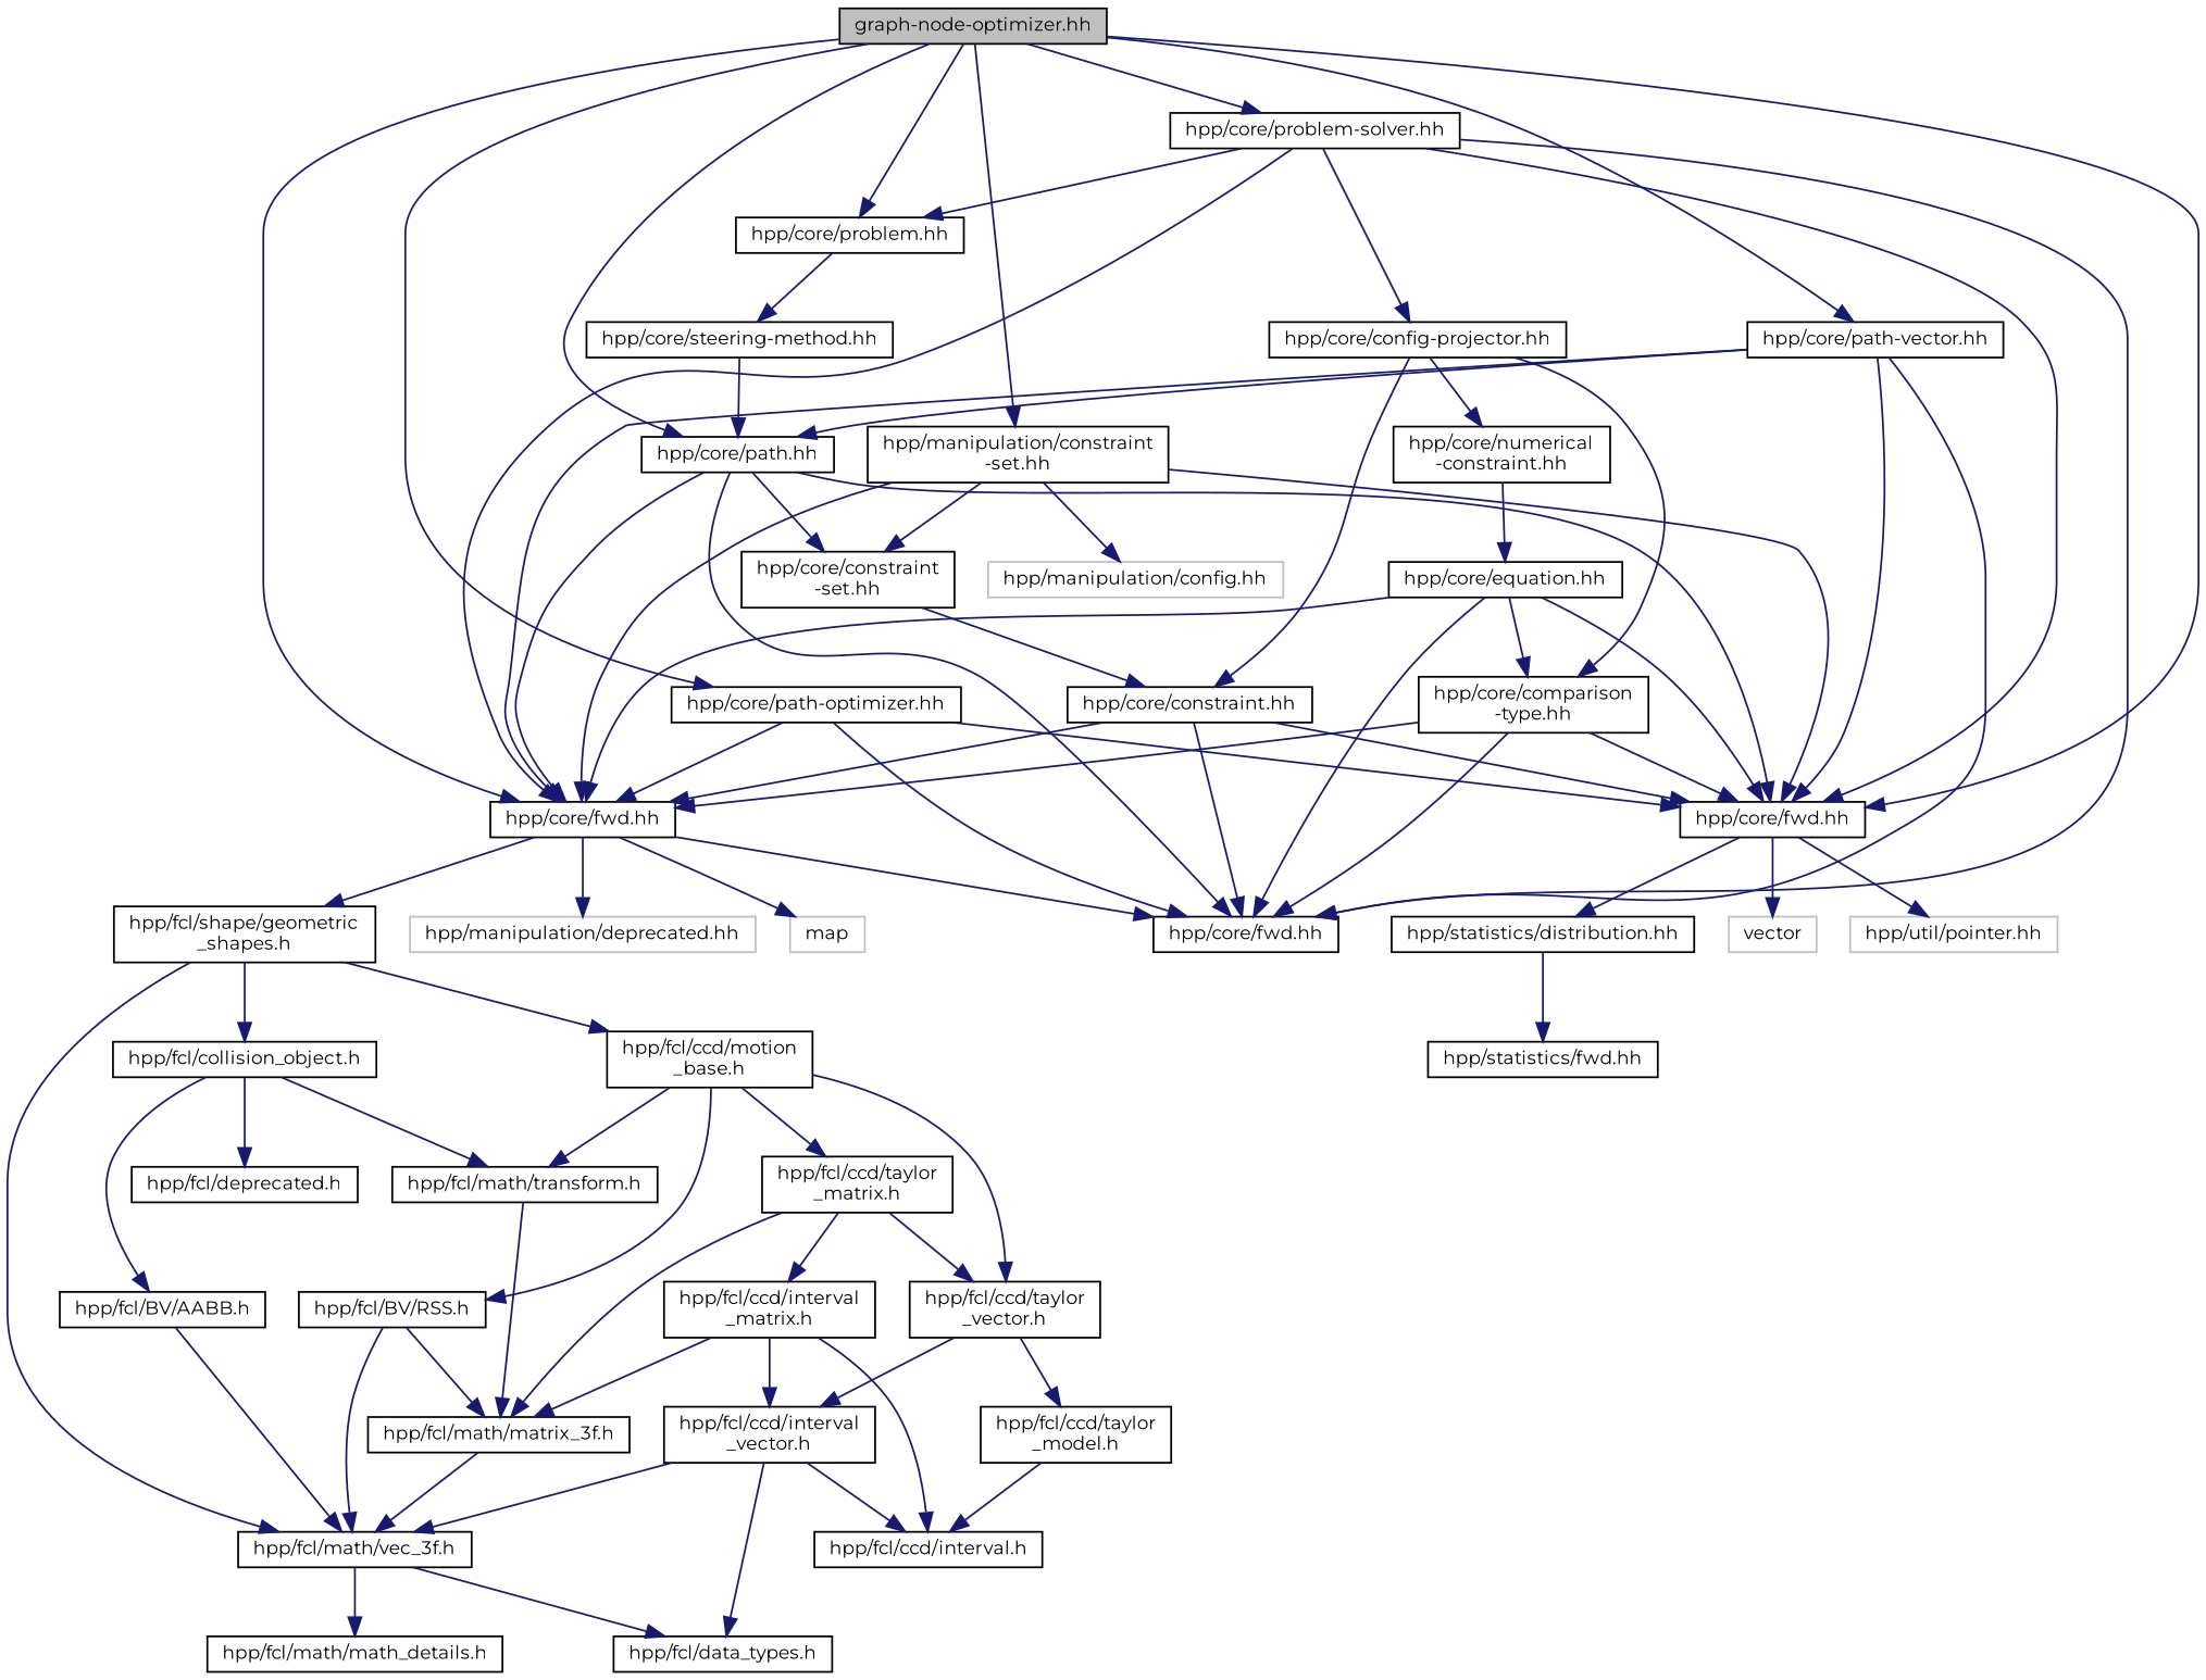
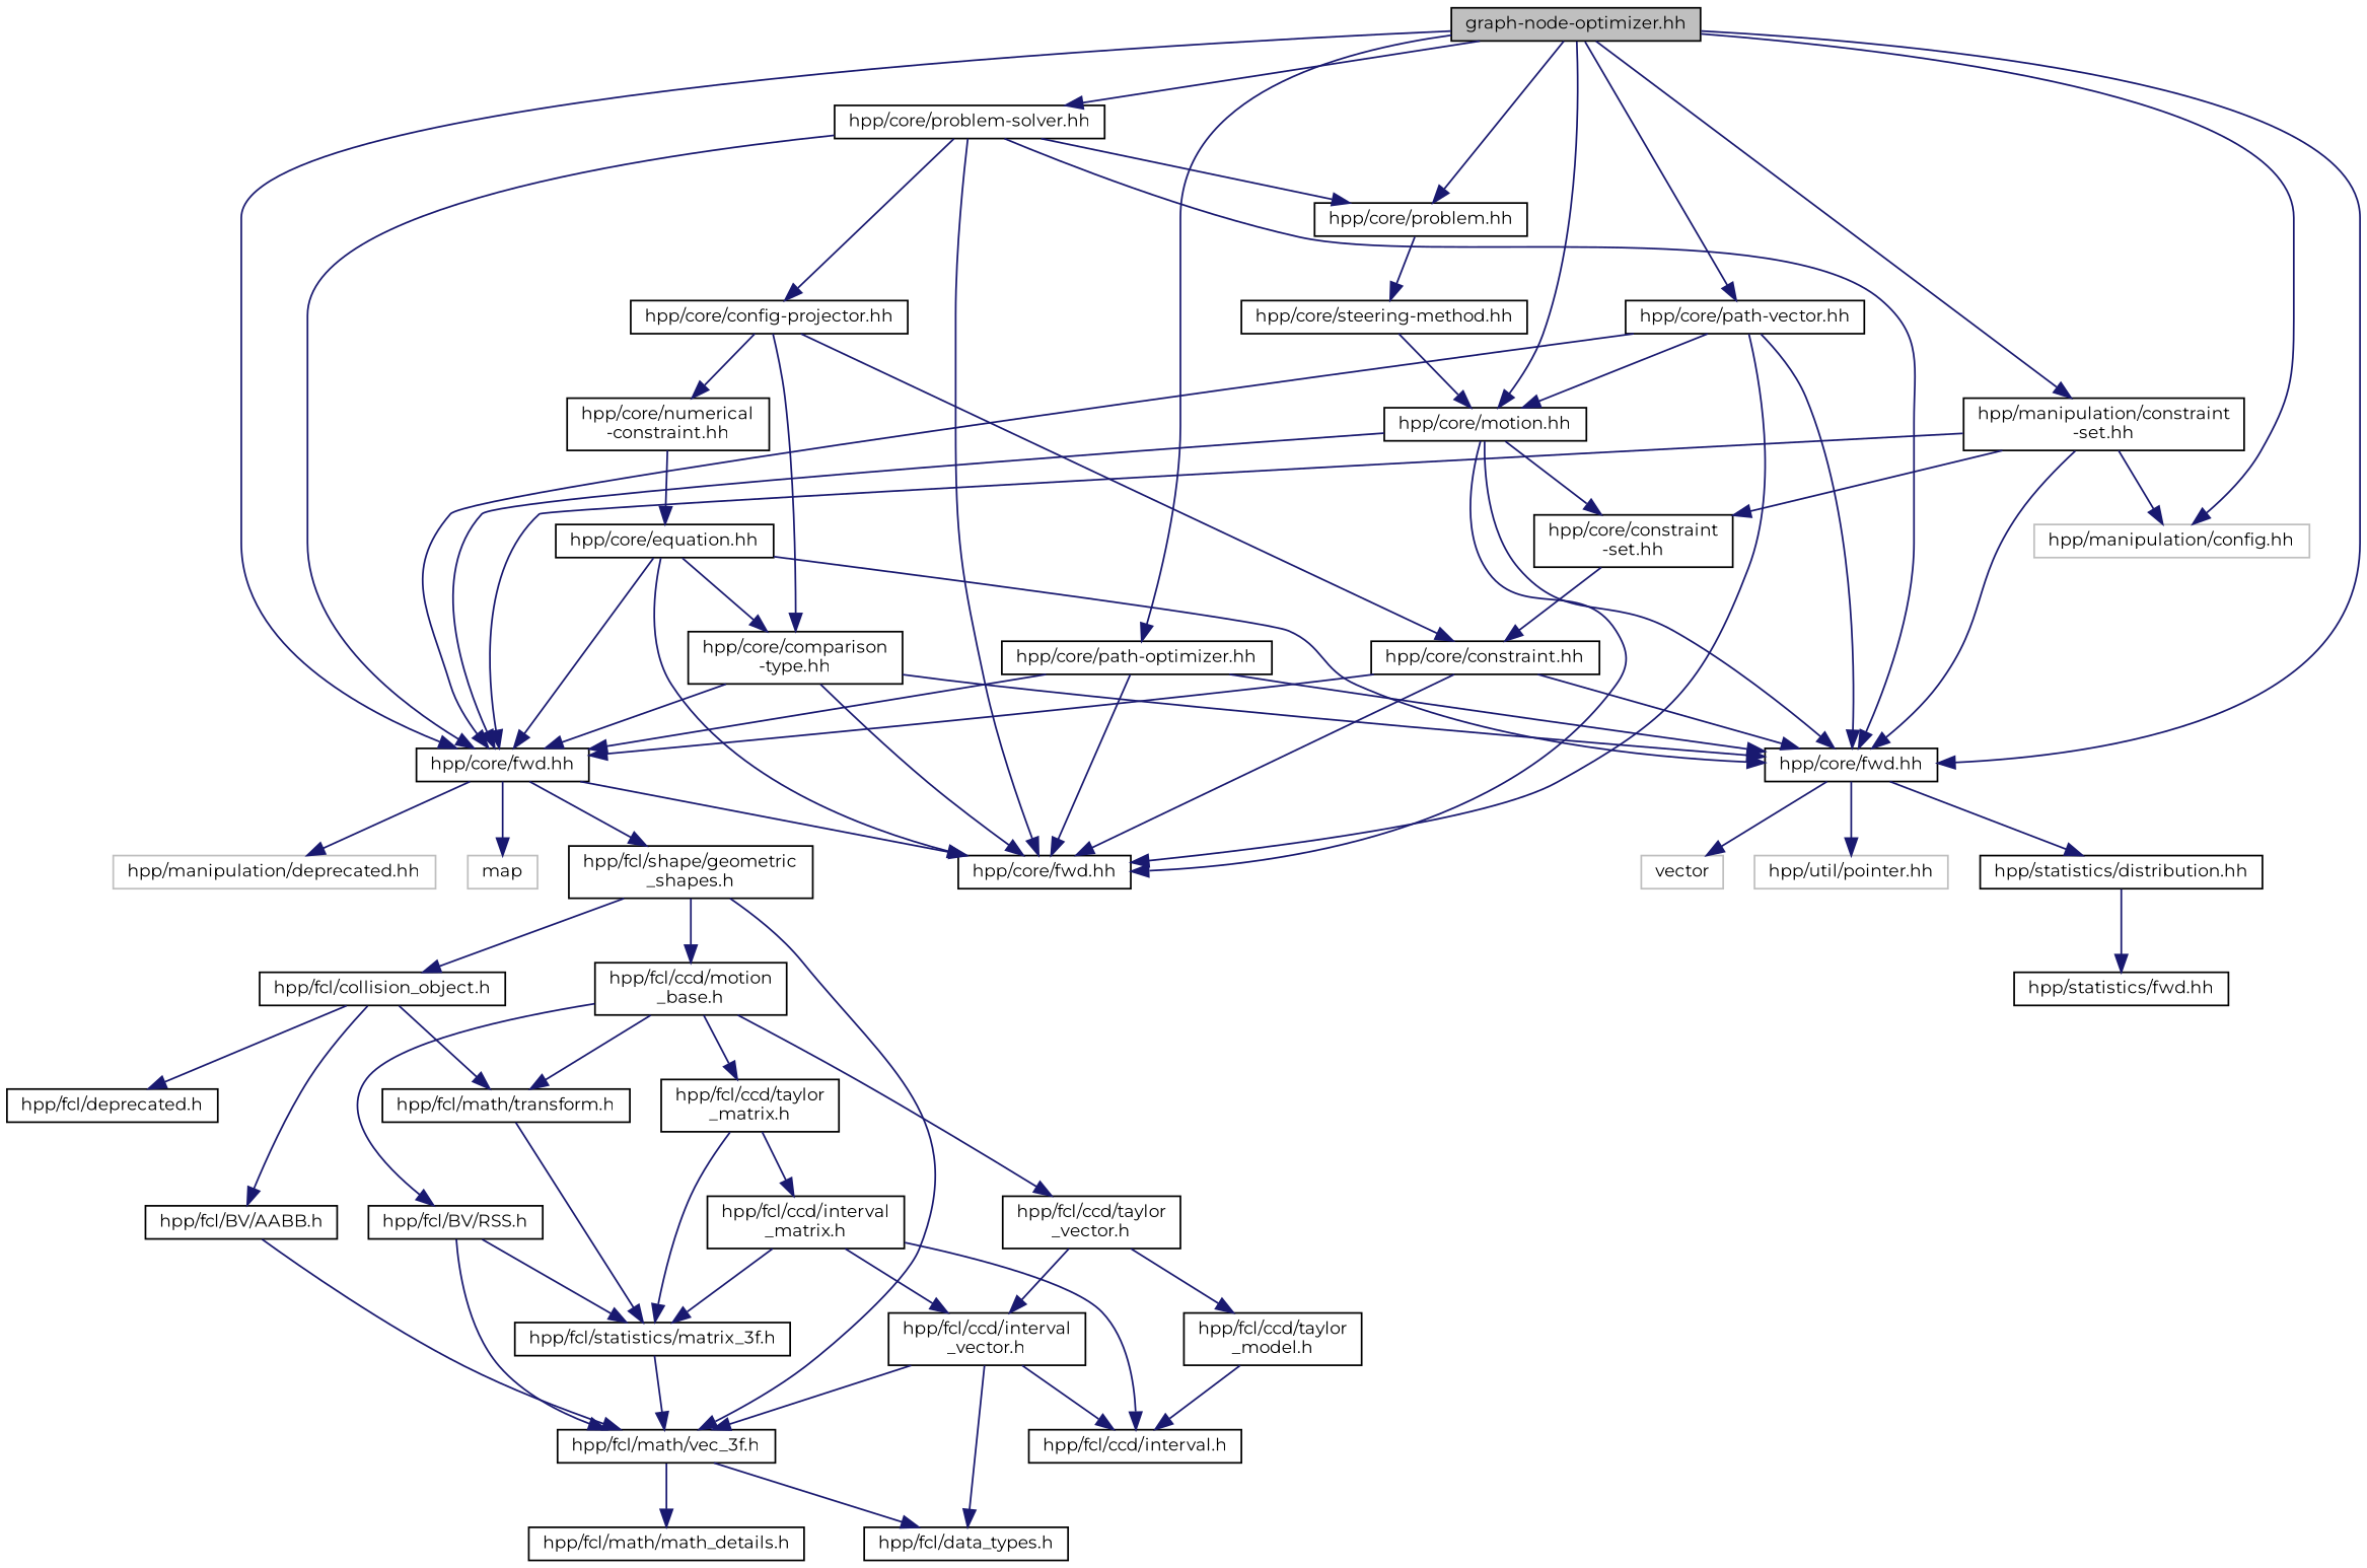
  digraph {
    fontname=Montserrat
    node [color=black fillcolor=white fontname=Montserrat fontsize=10 shape=record style=filled]
    edge [color=midnightblue fontname=Montserrat fontsize=10 labelfontname=Helvetica labelfontsize=10 style=solid]
    n1 [fillcolor=grey75 fontcolor=black height=0.2 label="graph-node-optimizer.hh" width=0.4]
-   n2 [height=0.2 label="hpp/core/path.hh" width=0.4]
+   n2 [height=0.2 label="hpp/core/motion.hh" width=0.4]
    n3 [height=0.2 label="hpp/core/fwd.hh" width=0.4]
    n4 [height=0.2 label="hpp/core/fwd.hh" width=0.4]
    n5 [height=0.2 label="hpp/core/path-vector.hh" width=0.4]
    n6 [height=0.2 label="hpp/core/path-optimizer.hh" width=0.4]
    n7 [height=0.2 label="hpp/core/problem.hh" width=0.4]
    n8 [height=0.2 label="hpp/core/problem-solver.hh" width=0.4]
    n9 [color=grey75 height=0.2 label="hpp/manipulation/config.hh" width=0.4]
    n10 [height=0.2 label="hpp/manipulation/constraint\l-set.hh" width=0.4]
    n11 [height=0.2 label="hpp/core/fwd.hh" width=0.4]
    n12 [height=0.2 label="hpp/core/constraint\l-set.hh" width=0.4]
    n13 [color=grey75 height=0.2 label=map width=0.4]
    n14 [height=0.2 label="hpp/fcl/shape/geometric\l_shapes.h" width=0.4]
    n15 [color=grey75 height=0.2 label="hpp/manipulation/deprecated.hh" width=0.4]
    n16 [color=grey75 height=0.2 label="hpp/util/pointer.hh" width=0.4]
    n17 [height=0.2 label="hpp/statistics/distribution.hh" width=0.4]
    n18 [color=grey75 height=0.2 label=vector width=0.4]
    n19 [height=0.2 label="hpp/core/steering-method.hh" width=0.4]
    n20 [height=0.2 label="hpp/core/config-projector.hh" width=0.4]
    n21 [height=0.2 label="hpp/core/constraint.hh" width=0.4]
    n22 [height=0.2 label="hpp/fcl/collision_object.h" width=0.4]
    n23 [height=0.2 label="hpp/fcl/math/vec_3f.h" width=0.4]
    n24 [height=0.2 label="hpp/fcl/ccd/motion\l_base.h" width=0.4]
    n25 [height=0.2 label="hpp/fcl/deprecated.h" width=0.4]
    n26 [height=0.2 label="hpp/fcl/BV/AABB.h" width=0.4]
    n27 [height=0.2 label="hpp/fcl/math/transform.h" width=0.4]
    n28 [height=0.2 label="hpp/fcl/data_types.h" width=0.4]
    n29 [height=0.2 label="hpp/fcl/math/math_details.h" width=0.4]
-   n30 [height=0.2 label="hpp/fcl/math/matrix_3f.h" width=0.4]
+   n30 [height=0.2 label="hpp/fcl/statistics/matrix_3f.h" width=0.4]
    n31 [height=0.2 label="hpp/fcl/ccd/taylor\l_matrix.h" width=0.4]
    n32 [height=0.2 label="hpp/fcl/ccd/taylor\l_vector.h" width=0.4]
    n33 [height=0.2 label="hpp/fcl/BV/RSS.h" width=0.4]
    n34 [height=0.2 label="hpp/fcl/ccd/interval\l_matrix.h" width=0.4]
    n35 [height=0.2 label="hpp/fcl/ccd/interval\l_vector.h" width=0.4]
    n36 [height=0.2 label="hpp/fcl/ccd/taylor\l_model.h" width=0.4]
    n37 [height=0.2 label="hpp/fcl/ccd/interval.h" width=0.4]
    n38 [height=0.2 label="hpp/statistics/fwd.hh" width=0.4]
    n39 [height=0.2 label="hpp/core/comparison\l-type.hh" width=0.4]
    n40 [height=0.2 label="hpp/core/numerical\l-constraint.hh" width=0.4]
    n41 [height=0.2 label="hpp/core/equation.hh" width=0.4]
    n1 -> n2
    n1 -> n3
    n1 -> n4
    n1 -> n5
    n1 -> n6
    n1 -> n7
    n1 -> n8
+   n1 -> n9
    n1 -> n10
    n2 -> n3
    n2 -> n4
    n2 -> n11
    n2 -> n12
    n3 -> n11
    n3 -> n13
    n3 -> n14
    n3 -> n15
    n4 -> n16
    n4 -> n17
    n4 -> n18
    n5 -> n2
    n5 -> n3
    n5 -> n4
    n5 -> n11
    n6 -> n3
    n6 -> n4
    n6 -> n11
    n7 -> n19
    n8 -> n3
    n8 -> n4
    n8 -> n7
    n8 -> n11
    n8 -> n20
    n10 -> n3
    n10 -> n4
    n10 -> n9
    n10 -> n12
    n12 -> n21
    n14 -> n22
    n14 -> n23
    n14 -> n24
    n17 -> n38
    n19 -> n2
    n20 -> n21
    n20 -> n39
    n20 -> n40
    n21 -> n3
    n21 -> n4
    n21 -> n11
    n22 -> n25
    n22 -> n26
    n22 -> n27
    n23 -> n28
    n23 -> n29
    n24 -> n27
    n24 -> n31
    n24 -> n32
    n24 -> n33
    n26 -> n23
    n27 -> n30
    n30 -> n23
    n31 -> n30
-   n31 -> n32
    n31 -> n34
    n32 -> n35
    n32 -> n36
    n33 -> n23
    n33 -> n30
    n34 -> n30
    n34 -> n35
    n34 -> n37
    n35 -> n23
    n35 -> n28
    n35 -> n37
    n36 -> n37
    n39 -> n3
    n39 -> n4
    n39 -> n11
    n40 -> n41
    n41 -> n3
    n41 -> n4
    n41 -> n11
    n41 -> n39
  }
